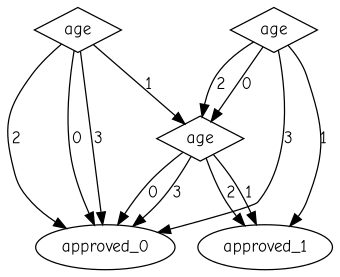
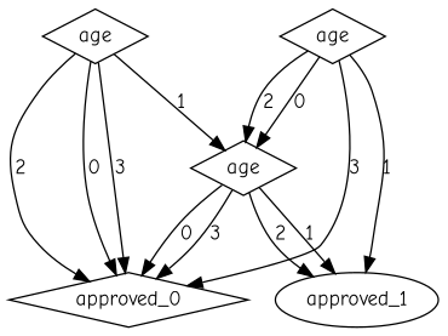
  digraph {
    fontname="Comic Neue"
    node [fontname="Comic Neue" shape=diamond]
    edge [fontname="Comic Neue"]
-   n1 [label=approved_0 shape=""]
+   n1 [label=approved_0]
    n2 [label=approved_1 shape=""]
    n3 [label=age]
    n4 [label=age]
    n5 [label=age]
    n3 -> n1 [label=3]
    n3 -> n1 [label=0]
    n3 -> n2 [label=2]
    n3 -> n2 [label=1]
    n4 -> n1 [label=3]
    n4 -> n1 [label=2]
    n4 -> n1 [label=0]
    n4 -> n3 [label=1]
    n5 -> n1 [label=3]
    n5 -> n2 [label=1]
    n5 -> n3 [label=2]
    n5 -> n3 [label=0]
  }
